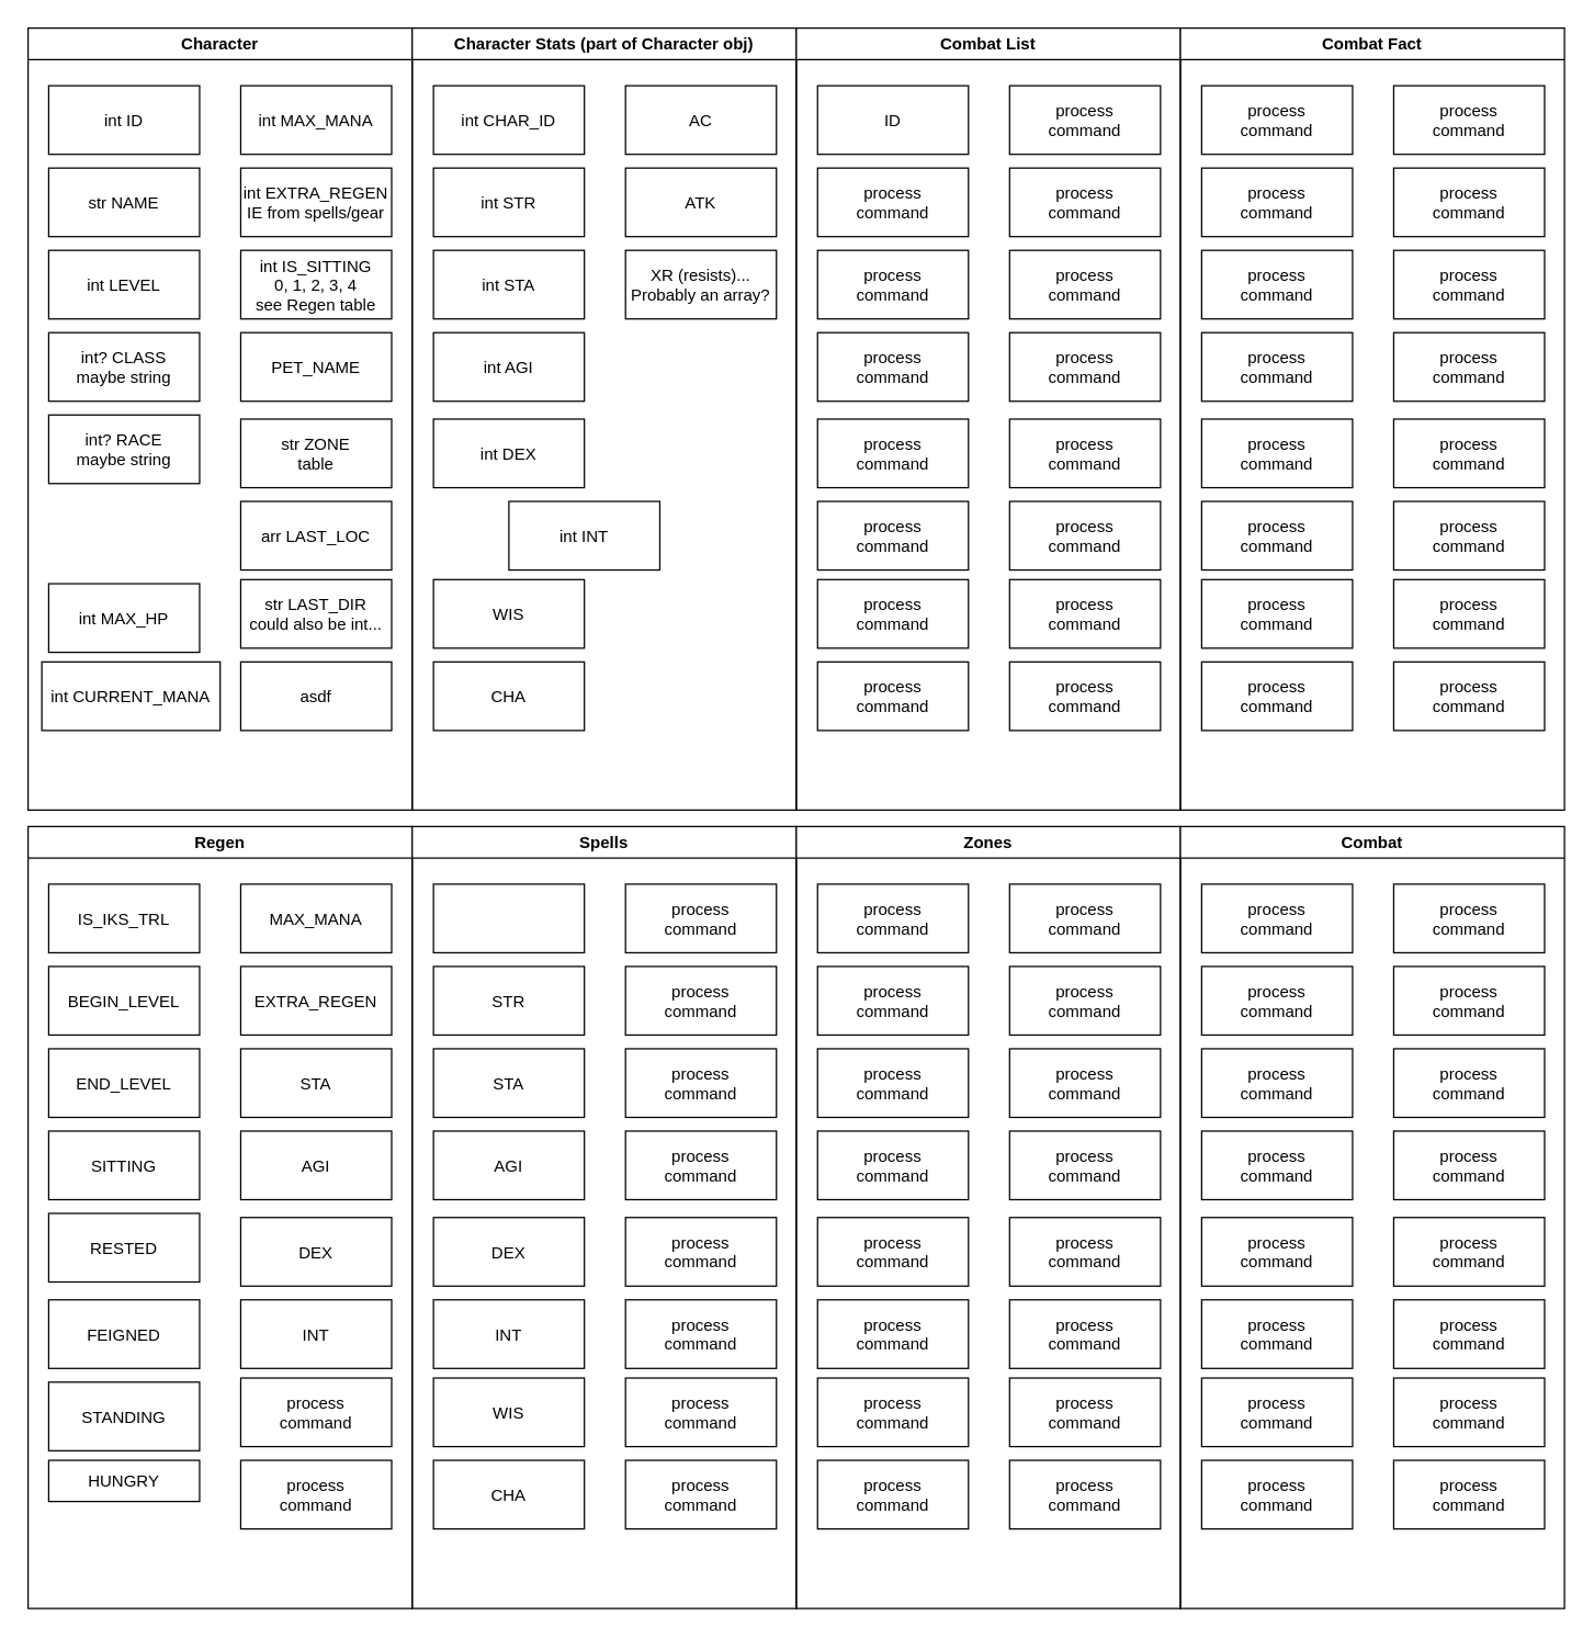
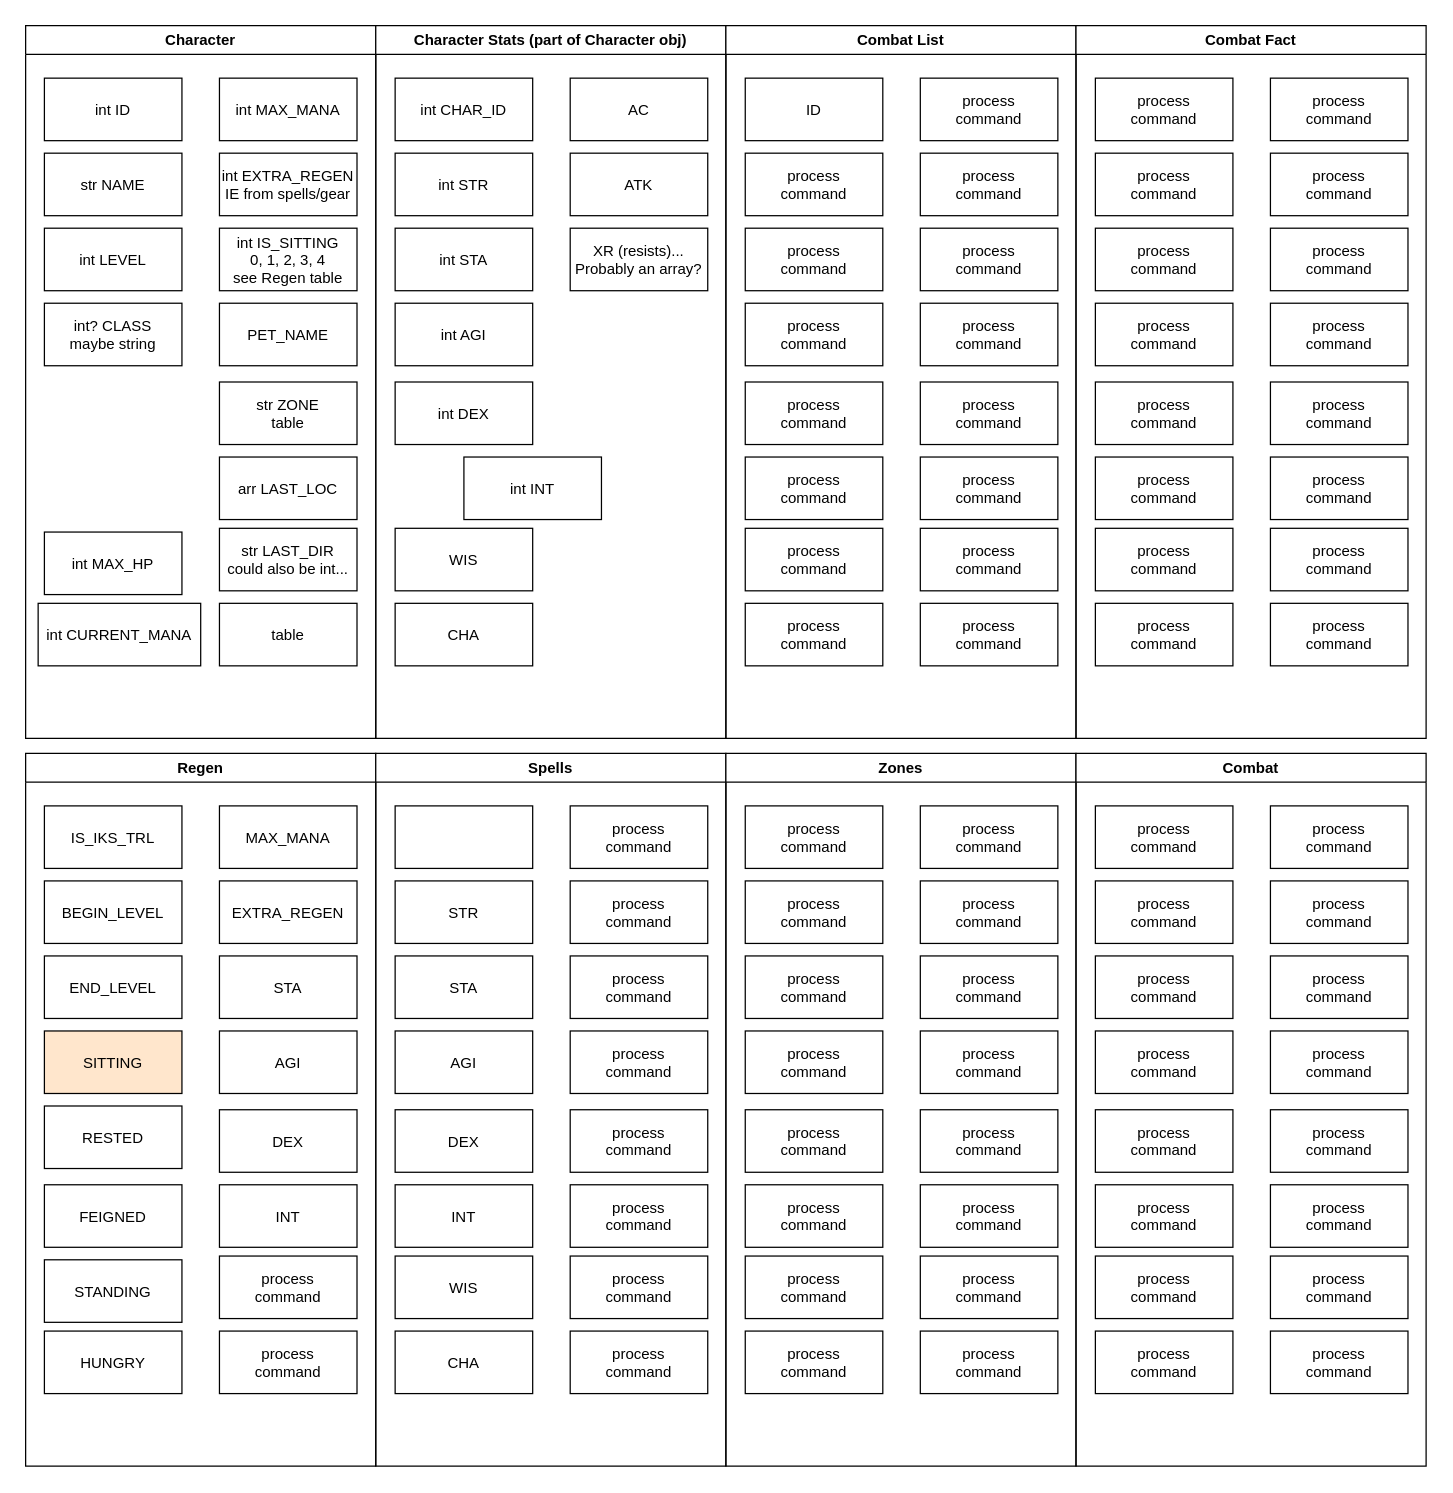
  <mxCell id="0" />
  <mxCell id="1" parent="0" />
  <mxCell id="2" value="Character" style="swimlane;whiteSpace=wrap;startSize=23;" parent="1" vertex="1"><mxGeometry y="20" width="280" height="570" as="geometry" x="20" /></mxCell>
  <mxCell id="3" value="int LEVEL" style="" vertex="1" parent="2"><mxGeometry x="15" y="162" width="110" height="50" as="geometry" /></mxCell>
  <mxCell id="4" value="str NAME" style="" vertex="1" parent="2"><mxGeometry x="15" y="102" width="110" height="50" as="geometry" /></mxCell>
- <mxCell id="5" value="int? RACE&#10;maybe string" style="" vertex="1" parent="2"><mxGeometry x="15" y="282" width="110" height="50" as="geometry" /></mxCell>
  <mxCell id="6" value="int? CLASS&#10;maybe string" style="" vertex="1" parent="2"><mxGeometry x="15" y="222" width="110" height="50" as="geometry" /></mxCell>
  <mxCell id="7" value="int MAX_HP" style="" vertex="1" parent="2"><mxGeometry x="15" y="405" width="110" height="50" as="geometry" /></mxCell>
  <mxCell id="8" value="int CURRENT_MANA" style="" vertex="1" parent="2"><mxGeometry x="10" y="462" width="130" height="50" as="geometry" /></mxCell>
  <mxCell id="9" value="int EXTRA_REGEN&#10;IE from spells/gear" style="" vertex="1" parent="2"><mxGeometry x="155" y="102" width="110" height="50" as="geometry" /></mxCell>
  <mxCell id="10" value="int MAX_MANA" style="" vertex="1" parent="2"><mxGeometry x="155" y="42" width="110" height="50" as="geometry" /></mxCell>
  <mxCell id="11" value="PET_NAME" style="" vertex="1" parent="2"><mxGeometry x="155" y="222" width="110" height="50" as="geometry" /></mxCell>
  <mxCell id="12" value="int IS_SITTING&#10;0, 1, 2, 3, 4&#10;see Regen table" style="" vertex="1" parent="2"><mxGeometry x="155" y="162" width="110" height="50" as="geometry" /></mxCell>
  <mxCell id="13" value="arr LAST_LOC" style="" vertex="1" parent="2"><mxGeometry x="155" y="345" width="110" height="50" as="geometry" /></mxCell>
  <mxCell id="14" value="str ZONE&#10;table" style="" vertex="1" parent="2"><mxGeometry x="155" y="285" width="110" height="50" as="geometry" /></mxCell>
- <mxCell id="15" value="asdf" style="" vertex="1" parent="2"><mxGeometry x="155" y="462" width="110" height="50" as="geometry" /></mxCell>
+ <mxCell id="15" value="table" style="" vertex="1" parent="2"><mxGeometry x="155" y="462" width="110" height="50" as="geometry" /></mxCell>
  <mxCell id="16" value="str LAST_DIR&#10;could also be int..." style="" vertex="1" parent="2"><mxGeometry x="155" y="402" width="110" height="50" as="geometry" /></mxCell>
  <mxCell id="17" value="int ID" style="" vertex="1" parent="2"><mxGeometry x="15" y="42" width="110" height="50" as="geometry" /></mxCell>
  <mxCell id="18" value="Character Stats (part of Character obj)" style="swimlane;whiteSpace=wrap" parent="1" vertex="1"><mxGeometry x="300" y="20" width="280" height="570" as="geometry" /></mxCell>
  <mxCell id="19" value="int STR" style="" vertex="1" parent="18"><mxGeometry x="15.5" y="102" width="110" height="50" as="geometry" /></mxCell>
  <mxCell id="20" value="int CHAR_ID" style="" vertex="1" parent="18"><mxGeometry x="15.5" y="42" width="110" height="50" as="geometry" /></mxCell>
  <mxCell id="21" value="int AGI" style="" vertex="1" parent="18"><mxGeometry x="15.5" y="222" width="110" height="50" as="geometry" /></mxCell>
  <mxCell id="22" value="int STA" style="" vertex="1" parent="18"><mxGeometry x="15.5" y="162" width="110" height="50" as="geometry" /></mxCell>
  <mxCell id="23" value="int INT" style="" vertex="1" parent="18"><mxGeometry x="70.5" y="345" width="110" height="50" as="geometry" /></mxCell>
  <mxCell id="24" value="int DEX" style="" vertex="1" parent="18"><mxGeometry x="15.5" y="285" width="110" height="50" as="geometry" /></mxCell>
  <mxCell id="25" value="CHA" style="" vertex="1" parent="18"><mxGeometry x="15.5" y="462" width="110" height="50" as="geometry" /></mxCell>
  <mxCell id="26" value="WIS" style="" vertex="1" parent="18"><mxGeometry x="15.5" y="402" width="110" height="50" as="geometry" /></mxCell>
  <mxCell id="27" value="ATK" style="" vertex="1" parent="18"><mxGeometry x="155.5" y="102" width="110" height="50" as="geometry" /></mxCell>
  <mxCell id="28" value="AC" style="" vertex="1" parent="18"><mxGeometry x="155.5" y="42" width="110" height="50" as="geometry" /></mxCell>
  <mxCell id="29" value="XR (resists)...&#10;Probably an array?" style="" vertex="1" parent="18"><mxGeometry x="155.5" y="162" width="110" height="50" as="geometry" /></mxCell>
  <mxCell id="30" value="Combat List" style="swimlane;whiteSpace=wrap" parent="1" vertex="1"><mxGeometry x="580" y="20" width="280" height="570" as="geometry" /></mxCell>
  <mxCell id="31" value="process&#10;command" style="" parent="30" vertex="1"><mxGeometry x="15.5" y="102" width="110" height="50" as="geometry" /></mxCell>
  <mxCell id="32" value="ID" style="" vertex="1" parent="30"><mxGeometry x="15.5" y="42" width="110" height="50" as="geometry" /></mxCell>
  <mxCell id="33" value="process&#10;command" style="" vertex="1" parent="30"><mxGeometry x="15.5" y="222" width="110" height="50" as="geometry" /></mxCell>
  <mxCell id="34" value="process&#10;command" style="" vertex="1" parent="30"><mxGeometry x="15.5" y="162" width="110" height="50" as="geometry" /></mxCell>
  <mxCell id="35" value="process&#10;command" style="" vertex="1" parent="30"><mxGeometry x="15.5" y="345" width="110" height="50" as="geometry" /></mxCell>
  <mxCell id="36" value="process&#10;command" style="" vertex="1" parent="30"><mxGeometry x="15.5" y="285" width="110" height="50" as="geometry" /></mxCell>
  <mxCell id="37" value="process&#10;command" style="" vertex="1" parent="30"><mxGeometry x="15.5" y="462" width="110" height="50" as="geometry" /></mxCell>
  <mxCell id="38" value="process&#10;command" style="" vertex="1" parent="30"><mxGeometry x="15.5" y="402" width="110" height="50" as="geometry" /></mxCell>
  <mxCell id="39" value="process&#10;command" style="" vertex="1" parent="30"><mxGeometry x="155.5" y="102" width="110" height="50" as="geometry" /></mxCell>
  <mxCell id="40" value="process&#10;command" style="" vertex="1" parent="30"><mxGeometry x="155.5" y="42" width="110" height="50" as="geometry" /></mxCell>
  <mxCell id="41" value="process&#10;command" style="" vertex="1" parent="30"><mxGeometry x="155.5" y="222" width="110" height="50" as="geometry" /></mxCell>
  <mxCell id="42" value="process&#10;command" style="" vertex="1" parent="30"><mxGeometry x="155.5" y="162" width="110" height="50" as="geometry" /></mxCell>
  <mxCell id="43" value="process&#10;command" style="" vertex="1" parent="30"><mxGeometry x="155.5" y="345" width="110" height="50" as="geometry" /></mxCell>
  <mxCell id="44" value="process&#10;command" style="" vertex="1" parent="30"><mxGeometry x="155.5" y="285" width="110" height="50" as="geometry" /></mxCell>
  <mxCell id="45" value="process&#10;command" style="" vertex="1" parent="30"><mxGeometry x="155.5" y="462" width="110" height="50" as="geometry" /></mxCell>
  <mxCell id="46" value="process&#10;command" style="" vertex="1" parent="30"><mxGeometry x="155.5" y="402" width="110" height="50" as="geometry" /></mxCell>
  <mxCell id="47" value="Combat Fact" style="swimlane;whiteSpace=wrap" vertex="1" parent="1"><mxGeometry x="860" y="20" width="280" height="570" as="geometry" /></mxCell>
  <mxCell id="48" value="process&#10;command" style="" vertex="1" parent="47"><mxGeometry x="15.5" y="102" width="110" height="50" as="geometry" /></mxCell>
  <mxCell id="49" value="process&#10;command" style="" vertex="1" parent="47"><mxGeometry x="15.5" y="42" width="110" height="50" as="geometry" /></mxCell>
  <mxCell id="50" value="process&#10;command" style="" vertex="1" parent="47"><mxGeometry x="15.5" y="222" width="110" height="50" as="geometry" /></mxCell>
  <mxCell id="51" value="process&#10;command" style="" vertex="1" parent="47"><mxGeometry x="15.5" y="162" width="110" height="50" as="geometry" /></mxCell>
  <mxCell id="52" value="process&#10;command" style="" vertex="1" parent="47"><mxGeometry x="15.5" y="345" width="110" height="50" as="geometry" /></mxCell>
  <mxCell id="53" value="process&#10;command" style="" vertex="1" parent="47"><mxGeometry x="15.5" y="285" width="110" height="50" as="geometry" /></mxCell>
  <mxCell id="54" value="process&#10;command" style="" vertex="1" parent="47"><mxGeometry x="15.5" y="462" width="110" height="50" as="geometry" /></mxCell>
  <mxCell id="55" value="process&#10;command" style="" vertex="1" parent="47"><mxGeometry x="15.5" y="402" width="110" height="50" as="geometry" /></mxCell>
  <mxCell id="56" value="process&#10;command" style="" vertex="1" parent="47"><mxGeometry x="155.5" y="102" width="110" height="50" as="geometry" /></mxCell>
  <mxCell id="57" value="process&#10;command" style="" vertex="1" parent="47"><mxGeometry x="155.5" y="42" width="110" height="50" as="geometry" /></mxCell>
  <mxCell id="58" value="process&#10;command" style="" vertex="1" parent="47"><mxGeometry x="155.5" y="222" width="110" height="50" as="geometry" /></mxCell>
  <mxCell id="59" value="process&#10;command" style="" vertex="1" parent="47"><mxGeometry x="155.5" y="162" width="110" height="50" as="geometry" /></mxCell>
  <mxCell id="60" value="process&#10;command" style="" vertex="1" parent="47"><mxGeometry x="155.5" y="345" width="110" height="50" as="geometry" /></mxCell>
  <mxCell id="61" value="process&#10;command" style="" vertex="1" parent="47"><mxGeometry x="155.5" y="285" width="110" height="50" as="geometry" /></mxCell>
  <mxCell id="62" value="process&#10;command" style="" vertex="1" parent="47"><mxGeometry x="155.5" y="462" width="110" height="50" as="geometry" /></mxCell>
  <mxCell id="63" value="process&#10;command" style="" vertex="1" parent="47"><mxGeometry x="155.5" y="402" width="110" height="50" as="geometry" /></mxCell>
  <mxCell id="64" value="Regen" style="swimlane;whiteSpace=wrap;startSize=23;" vertex="1" parent="1"><mxGeometry y="602" width="280" height="570" as="geometry" x="20" /></mxCell>
  <mxCell id="65" value="END_LEVEL" style="" vertex="1" parent="64"><mxGeometry x="15" y="162" width="110" height="50" as="geometry" /></mxCell>
  <mxCell id="66" value="BEGIN_LEVEL" style="" vertex="1" parent="64"><mxGeometry x="15" y="102" width="110" height="50" as="geometry" /></mxCell>
  <mxCell id="67" value="RESTED" style="" vertex="1" parent="64"><mxGeometry x="15" y="282" width="110" height="50" as="geometry" /></mxCell>
- <mxCell id="68" value="SITTING" style="" vertex="1" parent="64"><mxGeometry x="15" y="222" width="110" height="50" as="geometry" /></mxCell>
+ <mxCell id="68" value="SITTING" style="fillColor=#ffe6cc;" vertex="1" parent="64"><mxGeometry x="15" y="222" width="110" height="50" as="geometry" /></mxCell>
  <mxCell id="69" value="STANDING" style="" vertex="1" parent="64"><mxGeometry x="15" y="405" width="110" height="50" as="geometry" /></mxCell>
  <mxCell id="70" value="FEIGNED" style="" vertex="1" parent="64"><mxGeometry x="15" y="345" width="110" height="50" as="geometry" /></mxCell>
- <mxCell id="71" value="HUNGRY" style="" vertex="1" parent="64"><mxGeometry x="15" y="462" width="110" height="30" as="geometry" /></mxCell>
+ <mxCell id="71" value="HUNGRY" style="" vertex="1" parent="64"><mxGeometry x="15" y="462" width="110" height="50" as="geometry" /></mxCell>
  <mxCell id="72" value="EXTRA_REGEN" style="" vertex="1" parent="64"><mxGeometry x="155" y="102" width="110" height="50" as="geometry" /></mxCell>
  <mxCell id="73" value="MAX_MANA" style="" vertex="1" parent="64"><mxGeometry x="155" y="42" width="110" height="50" as="geometry" /></mxCell>
  <mxCell id="74" value="AGI" style="" vertex="1" parent="64"><mxGeometry x="155" y="222" width="110" height="50" as="geometry" /></mxCell>
  <mxCell id="75" value="STA" style="" vertex="1" parent="64"><mxGeometry x="155" y="162" width="110" height="50" as="geometry" /></mxCell>
  <mxCell id="76" value="INT" style="" vertex="1" parent="64"><mxGeometry x="155" y="345" width="110" height="50" as="geometry" /></mxCell>
  <mxCell id="77" value="DEX" style="" vertex="1" parent="64"><mxGeometry x="155" y="285" width="110" height="50" as="geometry" /></mxCell>
  <mxCell id="78" value="process&#10;command" style="" vertex="1" parent="64"><mxGeometry x="155" y="462" width="110" height="50" as="geometry" /></mxCell>
  <mxCell id="79" value="process&#10;command" style="" vertex="1" parent="64"><mxGeometry x="155" y="402" width="110" height="50" as="geometry" /></mxCell>
  <mxCell id="80" value="IS_IKS_TRL" style="" vertex="1" parent="64"><mxGeometry x="15" y="42" width="110" height="50" as="geometry" /></mxCell>
  <mxCell id="81" value="Spells" style="swimlane;whiteSpace=wrap" vertex="1" parent="1"><mxGeometry x="300" y="602" width="280" height="570" as="geometry" /></mxCell>
  <mxCell id="82" value="STR" style="" vertex="1" parent="81"><mxGeometry x="15.5" y="102" width="110" height="50" as="geometry" /></mxCell>
  <mxCell id="83" value="" style="" vertex="1" parent="81"><mxGeometry x="15.5" y="42" width="110" height="50" as="geometry" /></mxCell>
  <mxCell id="84" value="AGI" style="" vertex="1" parent="81"><mxGeometry x="15.5" y="222" width="110" height="50" as="geometry" /></mxCell>
  <mxCell id="85" value="STA" style="" vertex="1" parent="81"><mxGeometry x="15.5" y="162" width="110" height="50" as="geometry" /></mxCell>
  <mxCell id="86" value="INT" style="" vertex="1" parent="81"><mxGeometry x="15.5" y="345" width="110" height="50" as="geometry" /></mxCell>
  <mxCell id="87" value="DEX" style="" vertex="1" parent="81"><mxGeometry x="15.5" y="285" width="110" height="50" as="geometry" /></mxCell>
  <mxCell id="88" value="CHA" style="" vertex="1" parent="81"><mxGeometry x="15.5" y="462" width="110" height="50" as="geometry" /></mxCell>
  <mxCell id="89" value="WIS" style="" vertex="1" parent="81"><mxGeometry x="15.5" y="402" width="110" height="50" as="geometry" /></mxCell>
  <mxCell id="90" value="process&#10;command" style="" vertex="1" parent="81"><mxGeometry x="155.5" y="102" width="110" height="50" as="geometry" /></mxCell>
  <mxCell id="91" value="process&#10;command" style="" vertex="1" parent="81"><mxGeometry x="155.5" y="42" width="110" height="50" as="geometry" /></mxCell>
  <mxCell id="92" value="process&#10;command" style="" vertex="1" parent="81"><mxGeometry x="155.5" y="222" width="110" height="50" as="geometry" /></mxCell>
  <mxCell id="93" value="process&#10;command" style="" vertex="1" parent="81"><mxGeometry x="155.5" y="162" width="110" height="50" as="geometry" /></mxCell>
  <mxCell id="94" value="process&#10;command" style="" vertex="1" parent="81"><mxGeometry x="155.5" y="345" width="110" height="50" as="geometry" /></mxCell>
  <mxCell id="95" value="process&#10;command" style="" vertex="1" parent="81"><mxGeometry x="155.5" y="285" width="110" height="50" as="geometry" /></mxCell>
  <mxCell id="96" value="process&#10;command" style="" vertex="1" parent="81"><mxGeometry x="155.5" y="462" width="110" height="50" as="geometry" /></mxCell>
  <mxCell id="97" value="process&#10;command" style="" vertex="1" parent="81"><mxGeometry x="155.5" y="402" width="110" height="50" as="geometry" /></mxCell>
  <mxCell id="98" value="Zones" style="swimlane;whiteSpace=wrap" vertex="1" parent="1"><mxGeometry x="580" y="602" width="280" height="570" as="geometry" /></mxCell>
  <mxCell id="99" value="process&#10;command" style="" vertex="1" parent="98"><mxGeometry x="15.5" y="102" width="110" height="50" as="geometry" /></mxCell>
  <mxCell id="100" value="process&#10;command" style="" vertex="1" parent="98"><mxGeometry x="15.5" y="42" width="110" height="50" as="geometry" /></mxCell>
  <mxCell id="101" value="process&#10;command" style="" vertex="1" parent="98"><mxGeometry x="15.5" y="222" width="110" height="50" as="geometry" /></mxCell>
  <mxCell id="102" value="process&#10;command" style="" vertex="1" parent="98"><mxGeometry x="15.5" y="162" width="110" height="50" as="geometry" /></mxCell>
  <mxCell id="103" value="process&#10;command" style="" vertex="1" parent="98"><mxGeometry x="15.5" y="345" width="110" height="50" as="geometry" /></mxCell>
  <mxCell id="104" value="process&#10;command" style="" vertex="1" parent="98"><mxGeometry x="15.5" y="285" width="110" height="50" as="geometry" /></mxCell>
  <mxCell id="105" value="process&#10;command" style="" vertex="1" parent="98"><mxGeometry x="15.5" y="462" width="110" height="50" as="geometry" /></mxCell>
  <mxCell id="106" value="process&#10;command" style="" vertex="1" parent="98"><mxGeometry x="15.5" y="402" width="110" height="50" as="geometry" /></mxCell>
  <mxCell id="107" value="process&#10;command" style="" vertex="1" parent="98"><mxGeometry x="155.5" y="102" width="110" height="50" as="geometry" /></mxCell>
  <mxCell id="108" value="process&#10;command" style="" vertex="1" parent="98"><mxGeometry x="155.5" y="42" width="110" height="50" as="geometry" /></mxCell>
  <mxCell id="109" value="process&#10;command" style="" vertex="1" parent="98"><mxGeometry x="155.5" y="222" width="110" height="50" as="geometry" /></mxCell>
  <mxCell id="110" value="process&#10;command" style="" vertex="1" parent="98"><mxGeometry x="155.5" y="162" width="110" height="50" as="geometry" /></mxCell>
  <mxCell id="111" value="process&#10;command" style="" vertex="1" parent="98"><mxGeometry x="155.5" y="345" width="110" height="50" as="geometry" /></mxCell>
  <mxCell id="112" value="process&#10;command" style="" vertex="1" parent="98"><mxGeometry x="155.5" y="285" width="110" height="50" as="geometry" /></mxCell>
  <mxCell id="113" value="process&#10;command" style="" vertex="1" parent="98"><mxGeometry x="155.5" y="462" width="110" height="50" as="geometry" /></mxCell>
  <mxCell id="114" value="process&#10;command" style="" vertex="1" parent="98"><mxGeometry x="155.5" y="402" width="110" height="50" as="geometry" /></mxCell>
  <mxCell id="115" value="Combat" style="swimlane;whiteSpace=wrap" vertex="1" parent="1"><mxGeometry x="860" y="602" width="280" height="570" as="geometry" /></mxCell>
  <mxCell id="116" value="process&#10;command" style="" vertex="1" parent="115"><mxGeometry x="15.5" y="102" width="110" height="50" as="geometry" /></mxCell>
  <mxCell id="117" value="process&#10;command" style="" vertex="1" parent="115"><mxGeometry x="15.5" y="42" width="110" height="50" as="geometry" /></mxCell>
  <mxCell id="118" value="process&#10;command" style="" vertex="1" parent="115"><mxGeometry x="15.5" y="222" width="110" height="50" as="geometry" /></mxCell>
  <mxCell id="119" value="process&#10;command" style="" vertex="1" parent="115"><mxGeometry x="15.5" y="162" width="110" height="50" as="geometry" /></mxCell>
  <mxCell id="120" value="process&#10;command" style="" vertex="1" parent="115"><mxGeometry x="15.5" y="345" width="110" height="50" as="geometry" /></mxCell>
  <mxCell id="121" value="process&#10;command" style="" vertex="1" parent="115"><mxGeometry x="15.5" y="285" width="110" height="50" as="geometry" /></mxCell>
  <mxCell id="122" value="process&#10;command" style="" vertex="1" parent="115"><mxGeometry x="15.5" y="462" width="110" height="50" as="geometry" /></mxCell>
  <mxCell id="123" value="process&#10;command" style="" vertex="1" parent="115"><mxGeometry x="15.5" y="402" width="110" height="50" as="geometry" /></mxCell>
  <mxCell id="124" value="process&#10;command" style="" vertex="1" parent="115"><mxGeometry x="155.5" y="102" width="110" height="50" as="geometry" /></mxCell>
  <mxCell id="125" value="process&#10;command" style="" vertex="1" parent="115"><mxGeometry x="155.5" y="42" width="110" height="50" as="geometry" /></mxCell>
  <mxCell id="126" value="process&#10;command" style="" vertex="1" parent="115"><mxGeometry x="155.5" y="222" width="110" height="50" as="geometry" /></mxCell>
  <mxCell id="127" value="process&#10;command" style="" vertex="1" parent="115"><mxGeometry x="155.5" y="162" width="110" height="50" as="geometry" /></mxCell>
  <mxCell id="128" value="process&#10;command" style="" vertex="1" parent="115"><mxGeometry x="155.5" y="345" width="110" height="50" as="geometry" /></mxCell>
  <mxCell id="129" value="process&#10;command" style="" vertex="1" parent="115"><mxGeometry x="155.5" y="285" width="110" height="50" as="geometry" /></mxCell>
  <mxCell id="130" value="process&#10;command" style="" vertex="1" parent="115"><mxGeometry x="155.5" y="462" width="110" height="50" as="geometry" /></mxCell>
  <mxCell id="131" value="process&#10;command" style="" vertex="1" parent="115"><mxGeometry x="155.5" y="402" width="110" height="50" as="geometry" /></mxCell>
